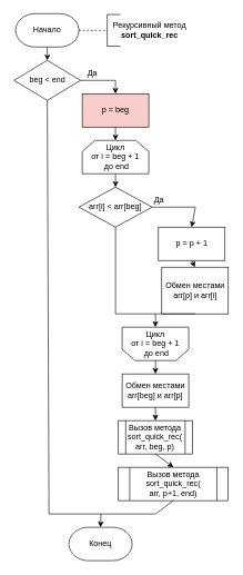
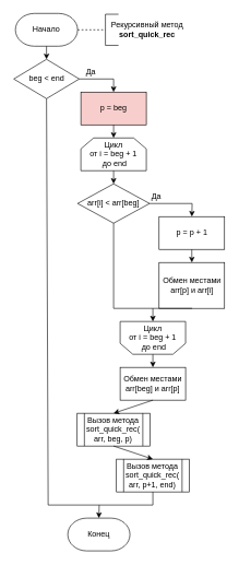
  <mxCell id="0" />
  <mxCell id="1" parent="0" />
  <mxCell id="2" value="Начало" style="strokeWidth=1;html=1;shape=mxgraph.flowchart.terminator;whiteSpace=wrap;" parent="1" vertex="1"><mxGeometry x="23" y="20" width="95" height="50" as="geometry" /></mxCell>
  <mxCell id="3" value="p = beg" style="rounded=0;whiteSpace=wrap;html=1;absoluteArcSize=1;arcSize=14;strokeWidth=1;fillColor=#f8cecc;" parent="1" vertex="1"><mxGeometry x="123" y="140" width="100" height="50" as="geometry" /></mxCell>
  <mxCell id="4" value="Цикл &lt;br&gt;от i = beg + 1&lt;br&gt;&amp;nbsp;до end" style="strokeWidth=1;html=1;shape=stencil(rZVNb4MwDIZ/Ta5VIFpXjlPWnapeetg5pe6ICgkKWbv9+6W4aHwMxrxKHPBreB9sbIUJWWWqBBZzowpg4pnF8cbaMggbXWgfwnCbYWLJMbxgmKwwVFUJqUftrJxW+xwwU3lnT3DRB39z0CYDh65izfhTeOZ6CZlaY4KJtqbqZFr5YKa0Ce/yDzTjiwfEfN5ijMpAKMCD66jf5W1RYPELmRTNI+0IpG5FDfc30uvfSRGNtKZ0r8+KZsK2hLr4gsc9XLKayduReAm1OlIvm60jVDfCEzIoYwso5F6lpzdn383hx68s1XW5B4kmXdgztIau16upBjQOuTYth8d/O/QaeAeLJcGC39mBUgblb6S5rWBiaIM+mIhaHRkjIY/WwcR8HXWe4zkyNroDg1rFc60WvgA=);whiteSpace=wrap;" parent="1" vertex="1"><mxGeometry x="123" y="210" width="100" height="50" as="geometry" /></mxCell>
  <mxCell id="5" value="" style="endArrow=classic;html=1;exitX=0.5;exitY=1;exitDx=0;exitDy=0;entryX=0.5;entryY=0;entryDx=0;entryDy=0;entryPerimeter=0;" parent="1" source="3" target="4" edge="1"><mxGeometry width="50" height="50" relative="1" as="geometry"><mxPoint x="203" y="70" as="sourcePoint" /><mxPoint x="173" y="230" as="targetPoint" /></mxGeometry></mxCell>
  <mxCell id="6" value="" style="endArrow=classic;html=1;exitX=0.5;exitY=1;exitDx=0;exitDy=0;exitPerimeter=0;entryX=0.5;entryY=0;entryDx=0;entryDy=0;" parent="1" source="2" target="10" edge="1"><mxGeometry width="50" height="50" relative="1" as="geometry"><mxPoint x="38" y="440" as="sourcePoint" /><mxPoint x="68" y="90" as="targetPoint" /></mxGeometry></mxCell>
  <mxCell id="7" value="" style="endArrow=none;dashed=1;html=1;exitX=1;exitY=0.5;exitDx=0;exitDy=0;exitPerimeter=0;entryX=0;entryY=0.5;entryDx=0;entryDy=0;entryPerimeter=0;" parent="1" source="2" target="8" edge="1"><mxGeometry width="50" height="50" relative="1" as="geometry"><mxPoint x="168" y="220" as="sourcePoint" /><mxPoint x="168" y="45" as="targetPoint" /></mxGeometry></mxCell>
  <mxCell id="8" value="" style="strokeWidth=1;html=1;shape=mxgraph.flowchart.annotation_1;align=left;pointerEvents=1;" parent="1" vertex="1"><mxGeometry x="160.5" y="21.25" width="20" height="47.5" as="geometry" /></mxCell>
  <mxCell id="9" value="Рекурсивный метод&lt;br&gt;&lt;b&gt;sort_quick_rec&lt;/b&gt;" style="text;html=1;align=center;verticalAlign=middle;resizable=0;points=[];autosize=1;strokeColor=none;" parent="1" vertex="1"><mxGeometry x="158.63" y="30" width="130" height="30" as="geometry" /></mxCell>
  <mxCell id="10" value="beg &amp;lt; end" style="rhombus;whiteSpace=wrap;html=1;" parent="1" vertex="1"><mxGeometry x="20.5" y="90" width="100" height="60" as="geometry" /></mxCell>
  <mxCell id="11" value="" style="endArrow=classic;html=1;exitX=1;exitY=0.5;exitDx=0;exitDy=0;rounded=0;entryX=0.5;entryY=0;entryDx=0;entryDy=0;" parent="1" source="10" target="3" edge="1"><mxGeometry width="50" height="50" relative="1" as="geometry"><mxPoint x="168" y="410" as="sourcePoint" /><mxPoint x="208" y="140" as="targetPoint" /><Array as="points"><mxPoint x="173" y="120" /></Array></mxGeometry></mxCell>
  <mxCell id="12" value="Да" style="text;html=1;align=center;verticalAlign=middle;resizable=0;points=[];autosize=1;strokeColor=none;" parent="1" vertex="1"><mxGeometry x="123" y="100" width="30" height="20" as="geometry" /></mxCell>
  <mxCell id="13" value="arr[i] &amp;lt; arr[beg]" style="rhombus;whiteSpace=wrap;html=1;" parent="1" vertex="1"><mxGeometry x="118" y="280" width="110" height="60" as="geometry" /></mxCell>
  <mxCell id="14" value="" style="endArrow=classic;html=1;exitX=0.5;exitY=1;exitDx=0;exitDy=0;exitPerimeter=0;entryX=0.5;entryY=0;entryDx=0;entryDy=0;" parent="1" source="4" target="13" edge="1"><mxGeometry width="50" height="50" relative="1" as="geometry"><mxPoint x="143" y="400" as="sourcePoint" /><mxPoint x="193" y="350" as="targetPoint" /></mxGeometry></mxCell>
- <mxCell id="15" value="p = p + 1" style="rounded=0;whiteSpace=wrap;html=1;absoluteArcSize=1;arcSize=14;strokeWidth=1;" parent="1" vertex="1"><mxGeometry x="237.5" y="340" width="100" height="50" as="geometry" /></mxCell>
+ <mxCell id="15" value="p = p + 1" style="rounded=0;whiteSpace=wrap;html=1;absoluteArcSize=1;arcSize=14;strokeWidth=1;" parent="1" vertex="1"><mxGeometry x="242.5" y="330" width="100" height="50" as="geometry" /></mxCell>
  <mxCell id="16" value="" style="endArrow=classic;html=1;exitX=1;exitY=0.5;exitDx=0;exitDy=0;entryX=0.5;entryY=0;entryDx=0;entryDy=0;rounded=0;" parent="1" source="13" target="15" edge="1"><mxGeometry width="50" height="50" relative="1" as="geometry"><mxPoint x="143" y="500" as="sourcePoint" /><mxPoint x="193" y="450" as="targetPoint" /><Array as="points"><mxPoint x="293" y="310" /></Array></mxGeometry></mxCell>
  <mxCell id="17" value="Да" style="text;html=1;align=center;verticalAlign=middle;resizable=0;points=[];autosize=1;strokeColor=none;" parent="1" vertex="1"><mxGeometry x="223" y="290" width="30" height="20" as="geometry" /></mxCell>
  <mxCell id="18" value="Обмен местами arr[p] и arr[i]" style="rounded=0;whiteSpace=wrap;html=1;absoluteArcSize=1;arcSize=14;strokeWidth=1;" parent="1" vertex="1"><mxGeometry x="242.5" y="400" width="100" height="70" as="geometry" /></mxCell>
  <mxCell id="19" value="" style="endArrow=classic;html=1;exitX=0.5;exitY=1;exitDx=0;exitDy=0;entryX=0.5;entryY=0;entryDx=0;entryDy=0;" parent="1" source="15" target="18" edge="1"><mxGeometry width="50" height="50" relative="1" as="geometry"><mxPoint x="143" y="500" as="sourcePoint" /><mxPoint x="193" y="450" as="targetPoint" /></mxGeometry></mxCell>
  <mxCell id="20" value="Цикл&lt;br&gt;от i = beg + 1&lt;br&gt;&amp;nbsp;до end" style="strokeWidth=1;shape=stencil(rZVNb4MwDIZ/Ta5VIFpXjlPWnapeetg5pe6ICgkKWbv9+6W4aHwMxrxKHPBreB9sbIUJWWWqBBZzowpg4pnF8cbaMggbXWgfwnCbYWLJMbxgmKwwVFUJqUftrJxW+xwwU3lnT3DRB39z0CYDh65izfhTeOZ6CZlaY4KJtqbqZFr5YKa0Ce/yDzTjiwfEfN5ijMpAKMCD66jf5W1RYPELmRTNI+0IpG5FDfc30uvfSRGNtKZ0r8+KZsK2hLr4gsc9XLKayduReAm1OlIvm60jVDfCEzIoYwso5F6lpzdn383hx68s1XW5B4kmXdgztIau16upBjQOuTYth8d/O/QaeAeLJcGC39mBUgblb6S5rWBiaIM+mIhaHRkjIY/WwcR8HXWe4zkyNroDg1rFc60WvgA=);rotation=0;horizontal=1;verticalAlign=middle;labelPosition=center;verticalLabelPosition=middle;align=center;labelBorderColor=none;fontFamily=Helvetica;whiteSpace=wrap;html=1;direction=west;" parent="1" vertex="1"><mxGeometry x="183" y="490" width="100" height="50" as="geometry" /></mxCell>
  <mxCell id="21" value="" style="endArrow=none;html=1;exitX=0.5;exitY=1;exitDx=0;exitDy=0;entryX=0.5;entryY=1;entryDx=0;entryDy=0;rounded=0;" parent="1" source="13" target="18" edge="1"><mxGeometry width="50" height="50" relative="1" as="geometry"><mxPoint x="143" y="560" as="sourcePoint" /><mxPoint x="193" y="510" as="targetPoint" /><Array as="points"><mxPoint x="173" y="470" /><mxPoint x="293" y="470" /></Array></mxGeometry></mxCell>
  <mxCell id="22" value="" style="endArrow=classic;html=1;entryX=0.5;entryY=1;entryDx=0;entryDy=0;entryPerimeter=0;" parent="1" target="20" edge="1"><mxGeometry width="50" height="50" relative="1" as="geometry"><mxPoint x="233" y="470" as="sourcePoint" /><mxPoint x="193" y="510" as="targetPoint" /></mxGeometry></mxCell>
  <mxCell id="23" value="Обмен местами arr[beg] и arr[p]" style="rounded=0;whiteSpace=wrap;html=1;absoluteArcSize=1;arcSize=14;strokeWidth=1;" parent="1" vertex="1"><mxGeometry x="183" y="560" width="100" height="50" as="geometry" /></mxCell>
  <mxCell id="24" value="" style="endArrow=classic;html=1;exitX=0.5;exitY=0;exitDx=0;exitDy=0;exitPerimeter=0;" parent="1" source="20" edge="1"><mxGeometry width="50" height="50" relative="1" as="geometry"><mxPoint x="143" y="560" as="sourcePoint" /><mxPoint x="233" y="560" as="targetPoint" /></mxGeometry></mxCell>
- <mxCell id="25" value="Вызов метода sort_quick_rec(&lt;br&gt;arr, beg, p)" style="shape=process;whiteSpace=wrap;html=1;backgroundOutline=1;strokeWidth=1;" parent="1" vertex="1"><mxGeometry x="177.38" y="630" width="111.25" height="50" as="geometry" /></mxCell>
- <mxCell id="26" value="Вызов метода sort_quick_rec(&lt;br&gt;arr, p+1, end)" style="shape=process;whiteSpace=wrap;html=1;backgroundOutline=1;strokeWidth=1;" parent="1" vertex="1"><mxGeometry x="177.38" y="700" width="165" height="50" as="geometry" /></mxCell>
+ <mxCell id="25" value="Вызов метода sort_quick_rec(&lt;br&gt;arr, beg, p)" style="shape=process;whiteSpace=wrap;html=1;backgroundOutline=1;strokeWidth=1;" parent="1" vertex="1"><mxGeometry x="117.38" y="630" width="111.25" height="50" as="geometry" /></mxCell>
+ <mxCell id="26" value="Вызов метода sort_quick_rec(&lt;br&gt;arr, p+1, end)" style="shape=process;whiteSpace=wrap;html=1;backgroundOutline=1;strokeWidth=1;" parent="1" vertex="1"><mxGeometry x="177.38" y="700" width="111.25" height="50" as="geometry" /></mxCell>
  <mxCell id="27" value="" style="endArrow=classic;html=1;exitX=0.5;exitY=1;exitDx=0;exitDy=0;entryX=0.5;entryY=0;entryDx=0;entryDy=0;" parent="1" source="23" target="25" edge="1"><mxGeometry width="50" height="50" relative="1" as="geometry"><mxPoint x="143" y="540" as="sourcePoint" /><mxPoint x="193" y="490" as="targetPoint" /></mxGeometry></mxCell>
  <mxCell id="28" value="" style="endArrow=classic;html=1;exitX=0.5;exitY=1;exitDx=0;exitDy=0;entryX=0.5;entryY=0;entryDx=0;entryDy=0;" parent="1" source="25" target="26" edge="1"><mxGeometry width="50" height="50" relative="1" as="geometry"><mxPoint x="143" y="540" as="sourcePoint" /><mxPoint x="193" y="490" as="targetPoint" /></mxGeometry></mxCell>
  <mxCell id="29" value="" style="endArrow=none;html=1;exitX=0.5;exitY=1;exitDx=0;exitDy=0;entryX=0.5;entryY=1;entryDx=0;entryDy=0;rounded=0;" parent="1" source="10" target="26" edge="1"><mxGeometry width="50" height="50" relative="1" as="geometry"><mxPoint x="168" y="540" as="sourcePoint" /><mxPoint x="218" y="490" as="targetPoint" /><Array as="points"><mxPoint x="73" y="770" /><mxPoint x="233" y="770" /></Array></mxGeometry></mxCell>
  <mxCell id="30" value="Конец" style="strokeWidth=1;html=1;shape=mxgraph.flowchart.terminator;whiteSpace=wrap;" parent="1" vertex="1"><mxGeometry x="103" y="790" width="95" height="50" as="geometry" /></mxCell>
  <mxCell id="31" value="" style="endArrow=classic;html=1;entryX=0.5;entryY=0;entryDx=0;entryDy=0;entryPerimeter=0;" parent="1" target="30" edge="1"><mxGeometry width="50" height="50" relative="1" as="geometry"><mxPoint x="151" y="770" as="sourcePoint" /><mxPoint x="213" y="420" as="targetPoint" /></mxGeometry></mxCell>
